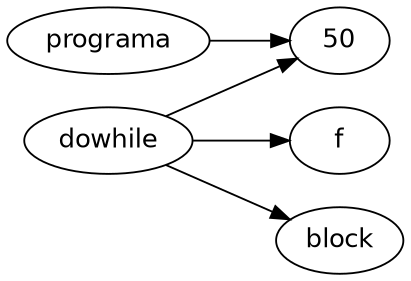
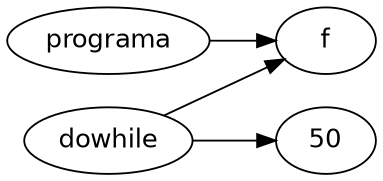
  digraph {
    fontname="DejaVu Sans"
    rankdir=LR
    node [fontname="DejaVu Sans"]
    edge [fontname="DejaVu Sans"]
    n1 [label=programa]
    n2 [label=f]
    n3 [label=dowhile]
-   n4 [label=block]
    n5 [label=50]
-   n1 -> n5
+   n1 -> n2
    n3 -> n2
-   n3 -> n4
    n3 -> n5
  }
